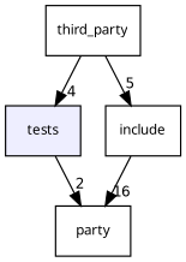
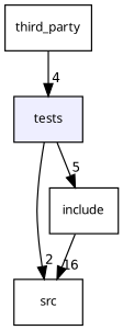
  digraph {
    compound=true
    fontname="Noto Sans"
    node [fontname="Noto Sans" fontsize=10 shape=box]
    edge [fontname="Noto Sans" labeldistance=1.5 labelfontname=Helvetica labelfontsize=10]
    n1 [fillcolor="#eeeeff" label=tests pencolor=black style=filled]
-   n2 [label=party]
+   n2 [label=src]
    n3 [label=include]
    n4 [label=third_party]
    n1 -> n2 [headlabel=2]
-   n4 -> n3 [headlabel=5]
+   n1 -> n3 [headlabel=5]
    n3 -> n2 [headlabel=16]
    n4 -> n1 [headlabel=4]
  }
